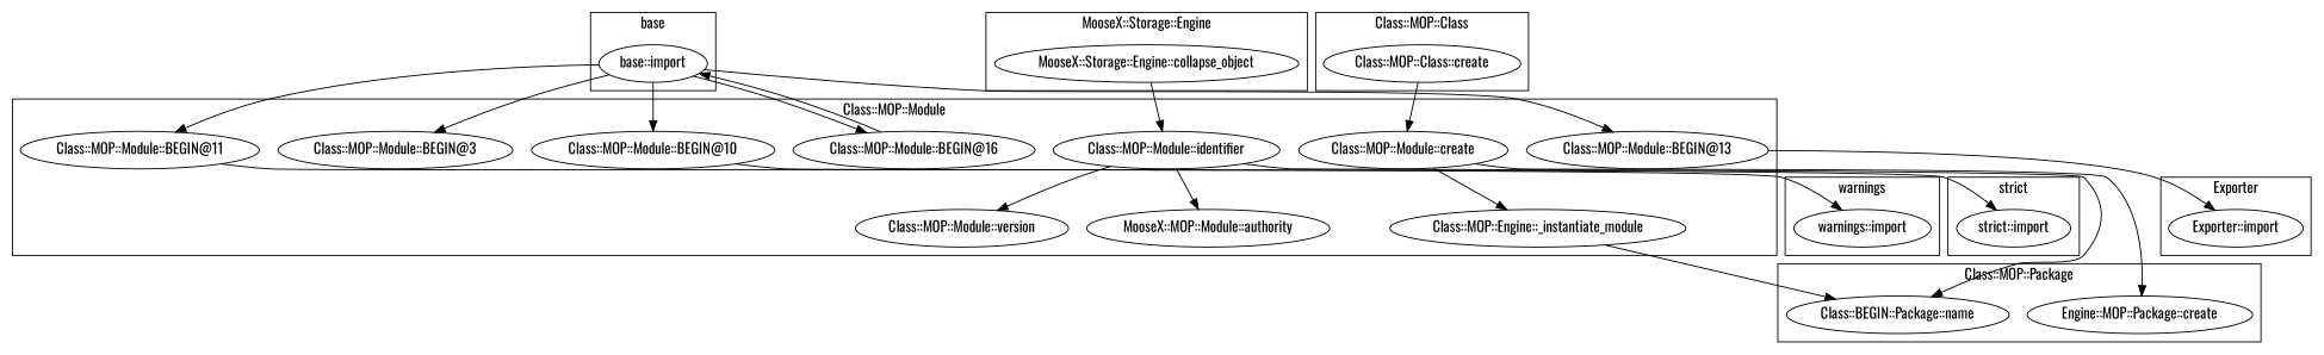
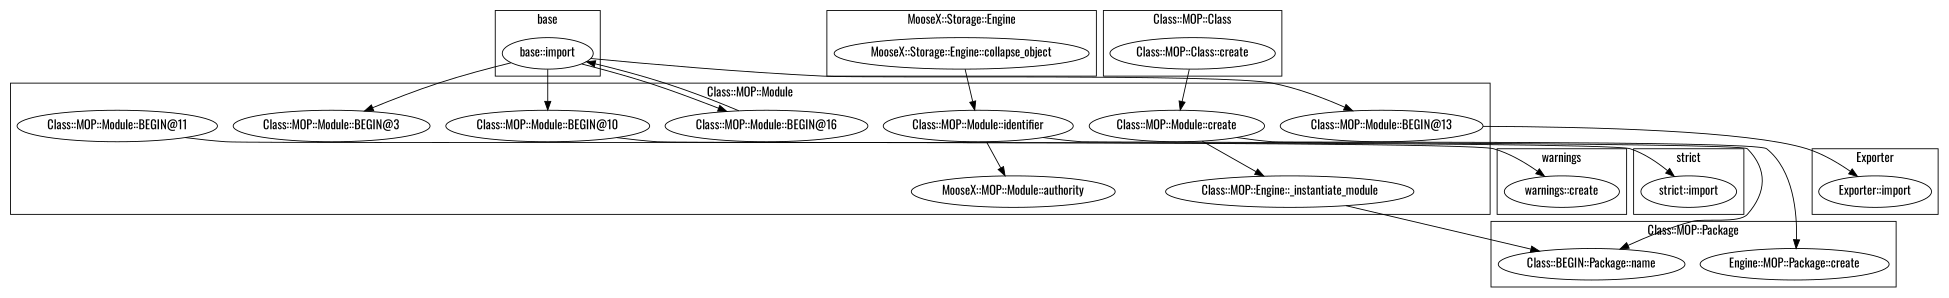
  digraph {
    fontname=Oswald
    node [fontname=Oswald]
    edge [fontname=Oswald]
    "Class::MOP::Module::BEGIN@11"
    "Class::MOP::Module::BEGIN@10"
    "Class::MOP::Module::identifier"
    "Class::MOP::Module::BEGIN@3"
    "Class::MOP::Module::create"
    n6 [label="Class::MOP::Engine::_instantiate_module"]
    "Class::MOP::Module::BEGIN@16"
-   "Class::MOP::Module::version"
    n9 [label="MooseX::MOP::Module::authority"]
    "Class::MOP::Module::BEGIN@13"
-   "warnings::import"
+   "warnings::import" [label="warnings::create"]
    "MooseX::Storage::Engine::collapse_object"
    "base::import"
    "strict::import"
    "Class::MOP::Class::create"
    "Exporter::import"
    n17 [label="Class::BEGIN::Package::name"]
    n18 [label="Engine::MOP::Package::create"]
    subgraph cluster_1 {
      label="Class::MOP::Module"
      "Class::MOP::Module::BEGIN@11"
      "Class::MOP::Module::BEGIN@10"
      "Class::MOP::Module::identifier"
      "Class::MOP::Module::BEGIN@3"
      "Class::MOP::Module::create"
      n6
      "Class::MOP::Module::BEGIN@16"
-     "Class::MOP::Module::version"
      n9
      "Class::MOP::Module::BEGIN@13"
    }
    subgraph cluster_2 {
      label=warnings
      "warnings::import"
    }
    subgraph cluster_3 {
      label="MooseX::Storage::Engine"
      "MooseX::Storage::Engine::collapse_object"
    }
    subgraph cluster_4 {
      label=base
      "base::import"
    }
    subgraph cluster_5 {
      label="strict"
      "strict::import"
    }
    subgraph cluster_6 {
      label="Class::MOP::Class"
      "Class::MOP::Class::create"
    }
    subgraph cluster_7 {
      label=Exporter
      "Exporter::import"
    }
    subgraph cluster_8 {
      label="Class::MOP::Package"
      n17
      n18
    }
    "Class::MOP::Module::BEGIN@11" -> "warnings::import"
    "Class::MOP::Module::BEGIN@10" -> "strict::import"
-   "Class::MOP::Module::identifier" -> "Class::MOP::Module::version"
    "Class::MOP::Module::identifier" -> n9
    "Class::MOP::Module::identifier" -> n17
    "Class::MOP::Module::create" -> n6
    "Class::MOP::Module::create" -> n18
    n6 -> n17
    "Class::MOP::Module::BEGIN@16" -> "base::import"
    "Class::MOP::Module::BEGIN@13" -> "Exporter::import"
    "MooseX::Storage::Engine::collapse_object" -> "Class::MOP::Module::identifier"
-   "base::import" -> "Class::MOP::Module::BEGIN@11"
    "base::import" -> "Class::MOP::Module::BEGIN@10"
    "base::import" -> "Class::MOP::Module::BEGIN@3"
    "base::import" -> "Class::MOP::Module::BEGIN@16"
    "base::import" -> "Class::MOP::Module::BEGIN@13"
    "Class::MOP::Class::create" -> "Class::MOP::Module::create"
  }
